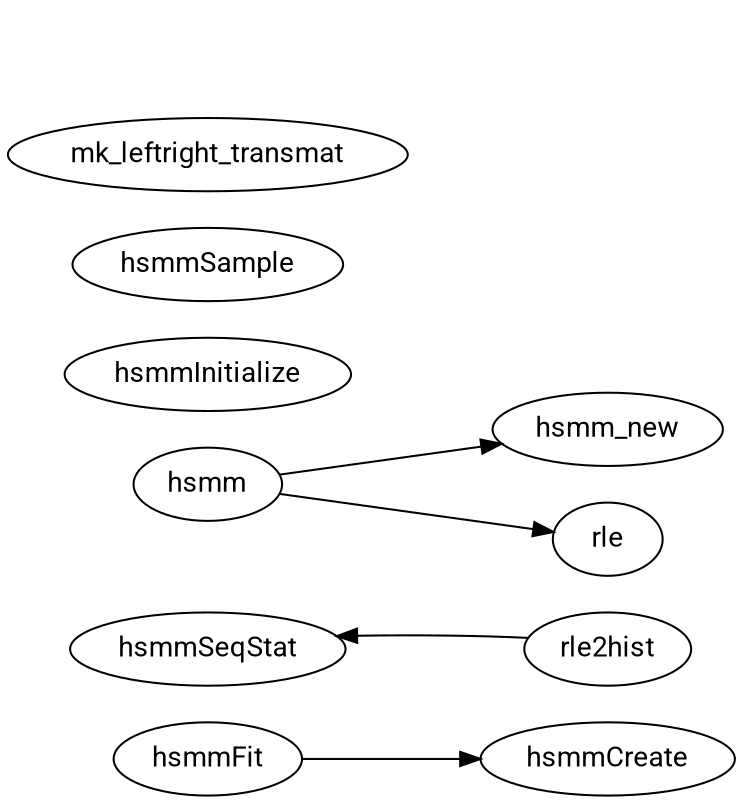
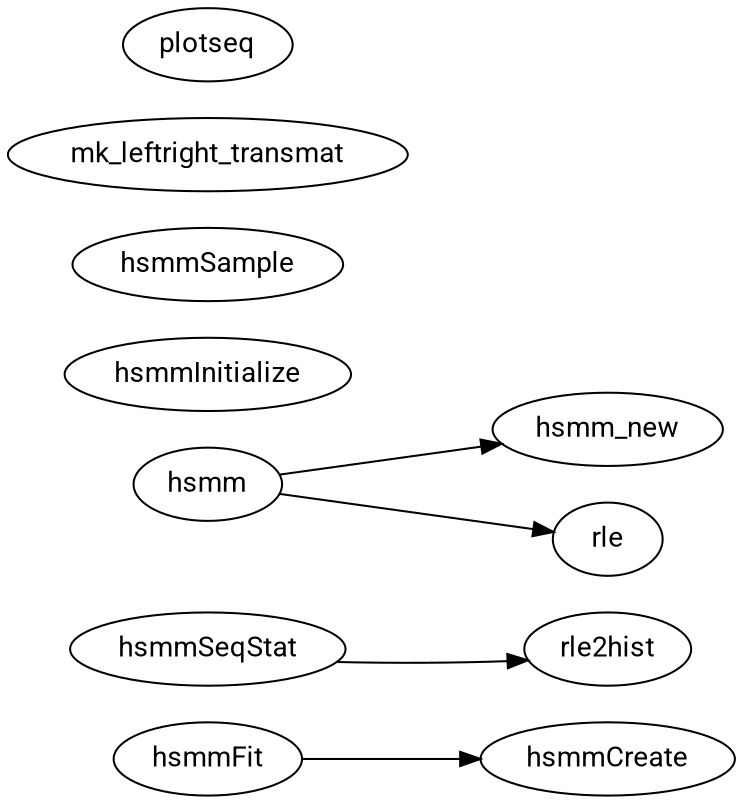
  digraph {
    fontname=Roboto
    rankdir=LR
    node [fontname=Roboto]
    edge [fontname=Roboto]
    hsmmFit
    hsmmCreate
    hsmmSeqStat
    rle2hist
    hsmm
    hsmm_new
    rle
    hsmmInitialize
    hsmmSample
    mk_leftright_transmat
+   plotseq
    hsmmFit -> hsmmCreate
-   rle2hist -> hsmmSeqStat
+   hsmmSeqStat -> rle2hist
    hsmm -> hsmm_new
    hsmm -> rle
  }
